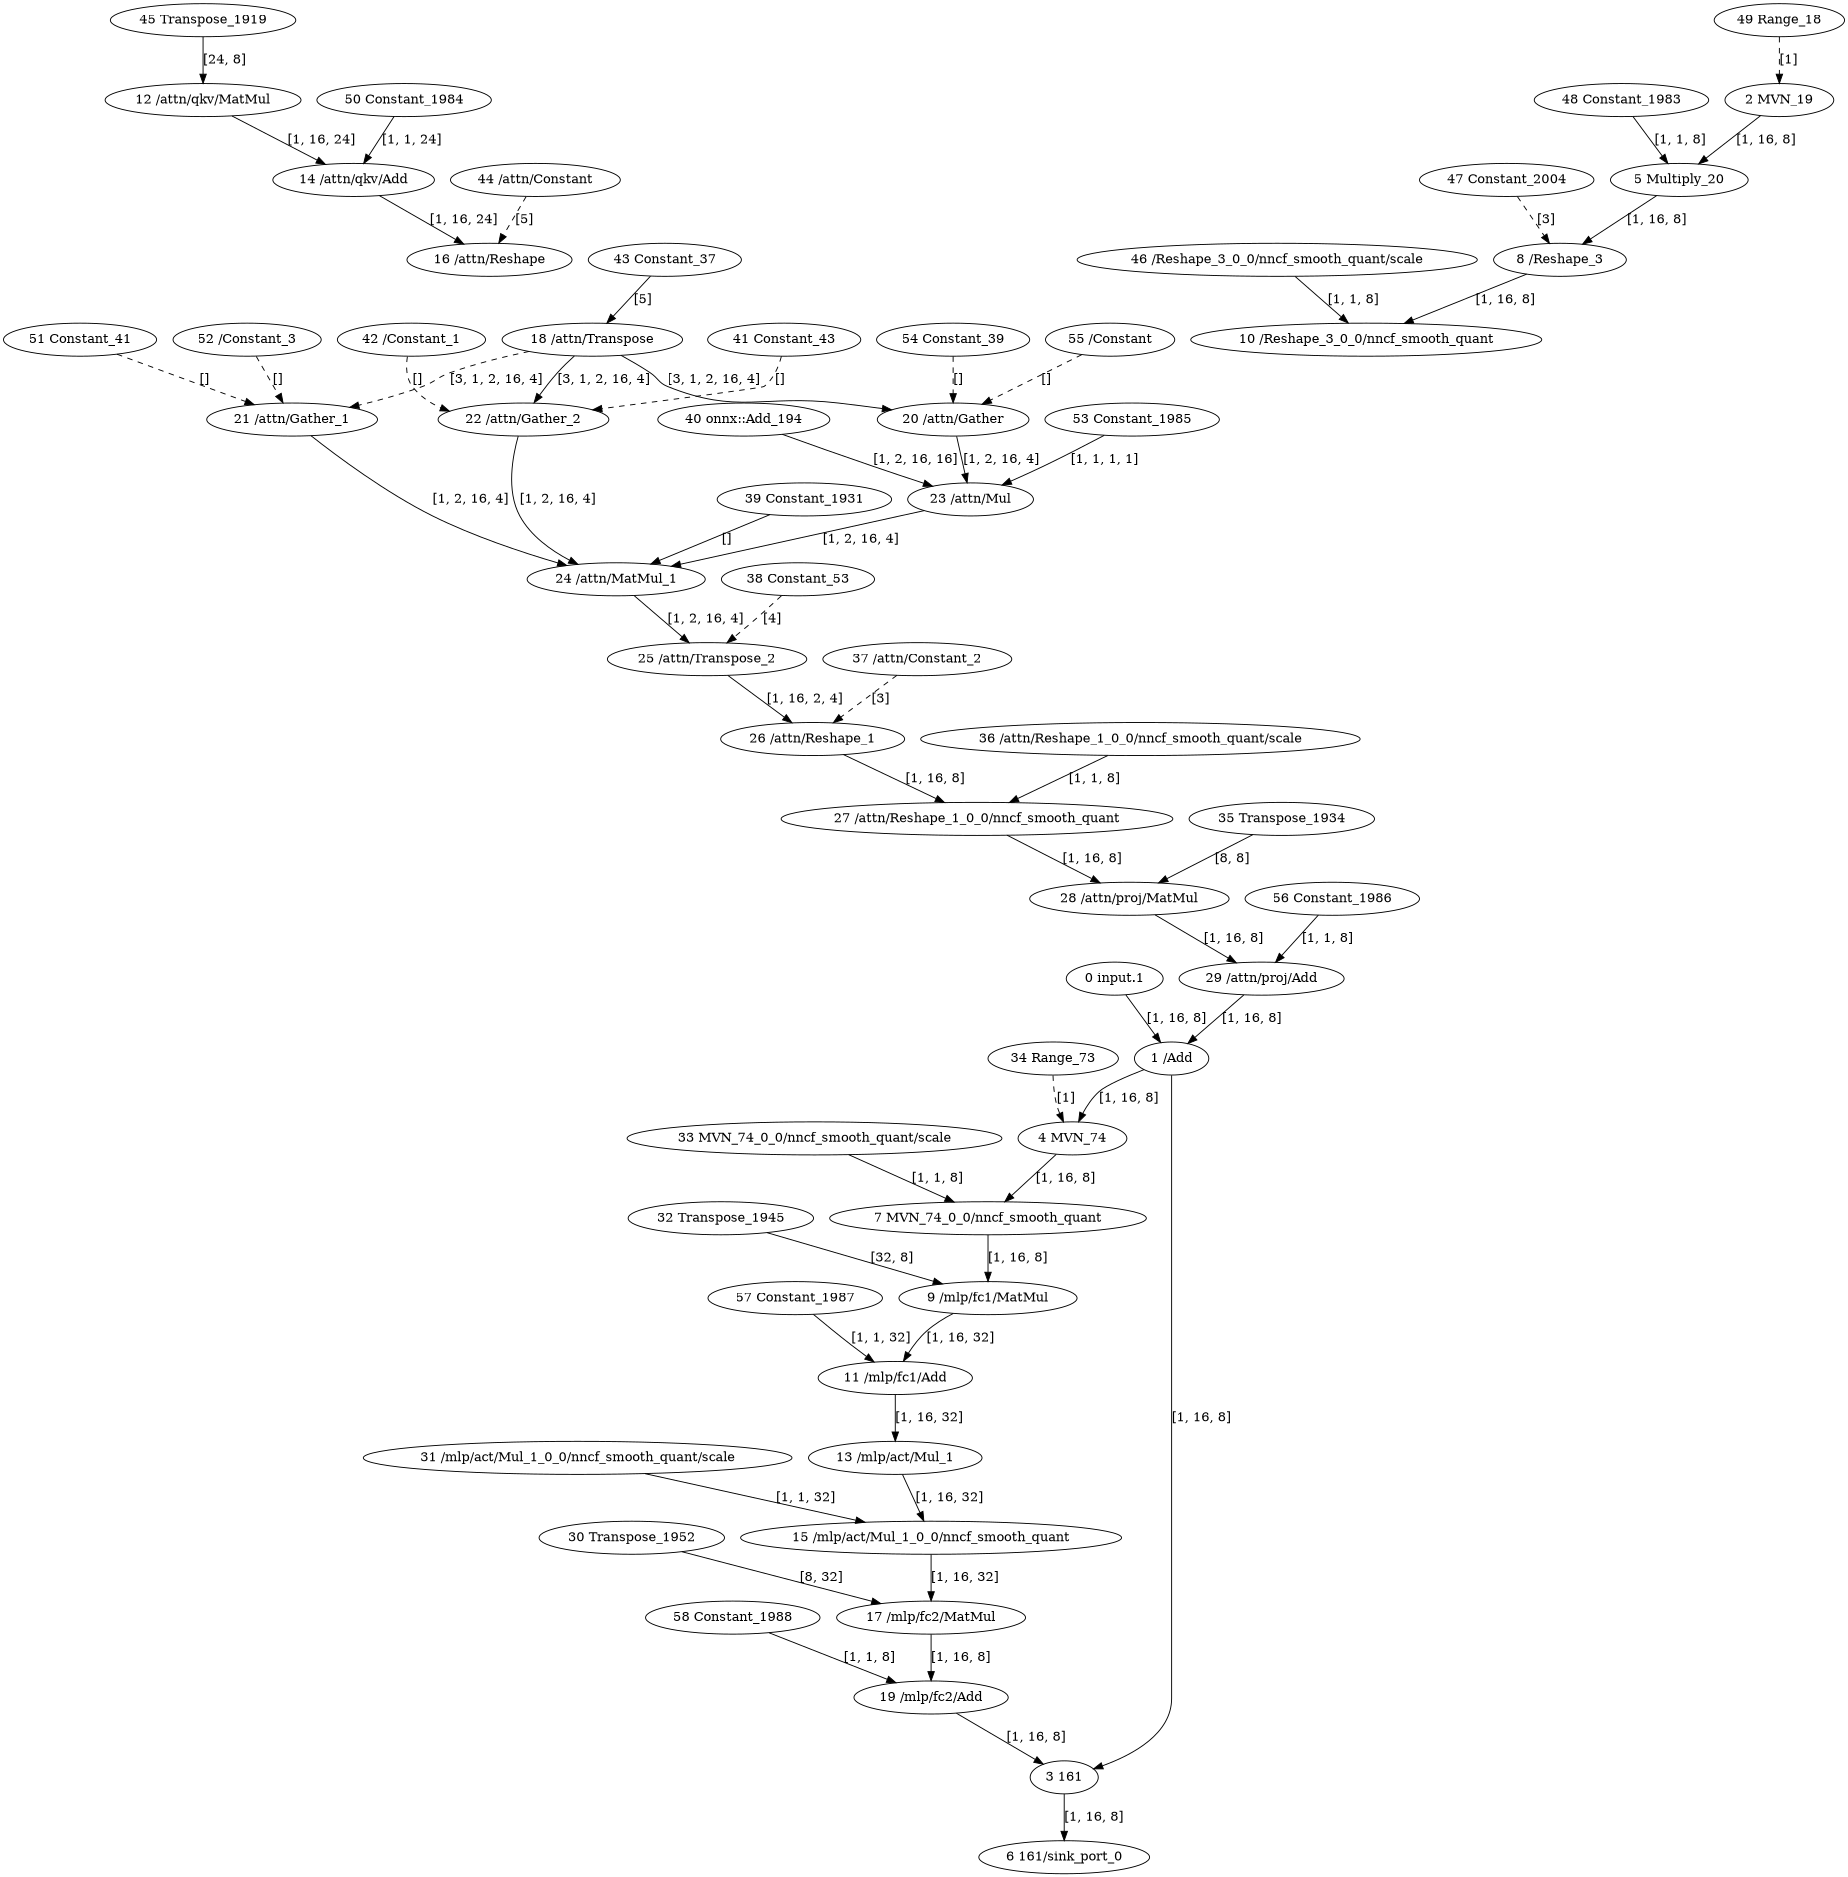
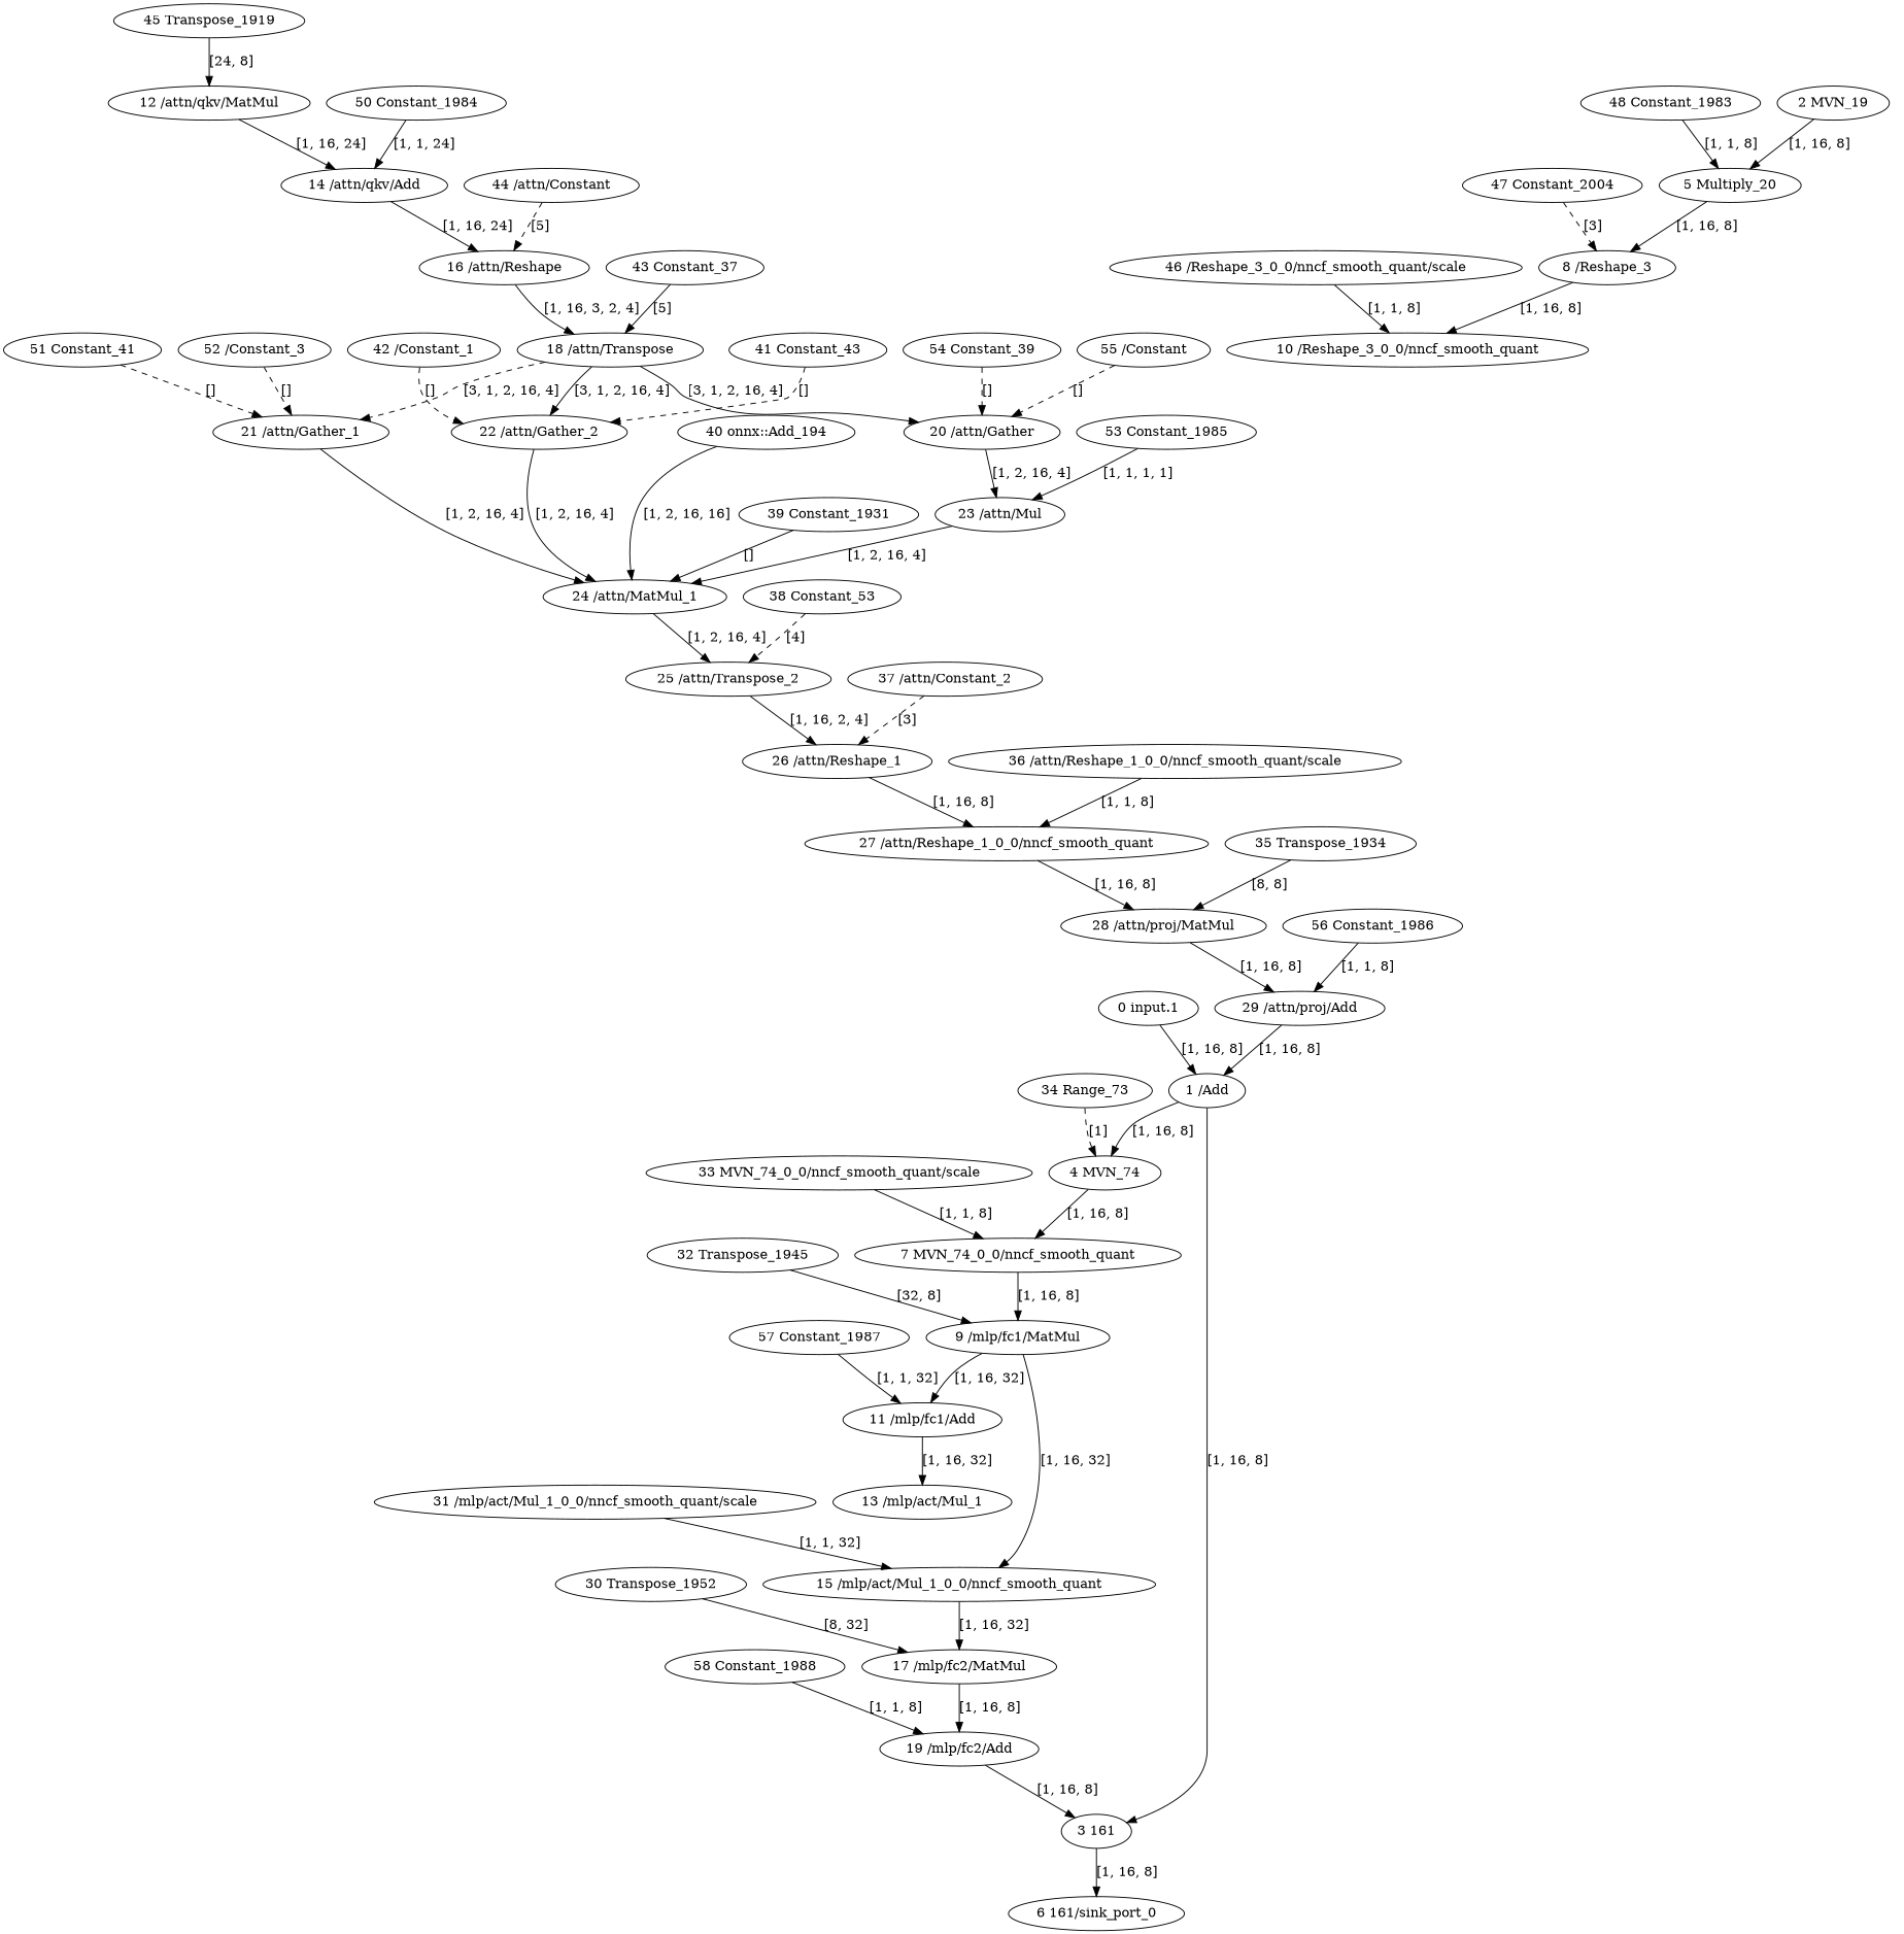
  strict digraph {
    node [type=Constant]
    edge [style=solid]
    "0 input.1" [type=Parameter]
    "1 /Add" [type=Add]
    "3 161" [type=Add]
    "4 MVN_74" [type=MVN]
    "2 MVN_19" [type=MVN]
    "5 Multiply_20" [type=Multiply]
    "6 161/sink_port_0" [type=Result]
    "7 MVN_74_0_0/nncf_smooth_quant" [type=Multiply]
    "8 /Reshape_3" [type=Reshape]
    "9 /mlp/fc1/MatMul" [type=MatMul]
    "10 /Reshape_3_0_0/nncf_smooth_quant" [type=Multiply]
    "11 /mlp/fc1/Add" [type=Add]
    "13 /mlp/act/Mul_1" [type=Gelu]
    "12 /attn/qkv/MatMul" [type=MatMul]
    "14 /attn/qkv/Add" [type=Add]
    "15 /mlp/act/Mul_1_0_0/nncf_smooth_quant" [type=Multiply]
    "16 /attn/Reshape" [type=Reshape]
    "17 /mlp/fc2/MatMul" [type=MatMul]
    "18 /attn/Transpose" [type=Transpose]
    "19 /mlp/fc2/Add" [type=Add]
    "20 /attn/Gather" [type=Gather]
    "21 /attn/Gather_1" [type=Gather]
    "22 /attn/Gather_2" [type=Gather]
    "23 /attn/Mul" [type=Multiply]
    "24 /attn/MatMul_1" [type=ScaledDotProductAttention]
    "25 /attn/Transpose_2" [type=Transpose]
    "26 /attn/Reshape_1" [type=Reshape]
    "27 /attn/Reshape_1_0_0/nncf_smooth_quant" [type=Multiply]
    "28 /attn/proj/MatMul" [type=MatMul]
    "29 /attn/proj/Add" [type=Add]
    "30 Transpose_1952"
    "31 /mlp/act/Mul_1_0_0/nncf_smooth_quant/scale"
    "32 Transpose_1945"
    "33 MVN_74_0_0/nncf_smooth_quant/scale"
    "34 Range_73"
    "35 Transpose_1934"
    "36 /attn/Reshape_1_0_0/nncf_smooth_quant/scale"
    "37 /attn/Constant_2"
    "38 Constant_53"
    "39 Constant_1931"
    n41 [label="40 onnx::Add_194"]
    "41 Constant_43"
    "42 /Constant_1"
    "43 Constant_37"
    "44 /attn/Constant"
    "45 Transpose_1919"
    "46 /Reshape_3_0_0/nncf_smooth_quant/scale"
    "47 Constant_2004"
    "48 Constant_1983"
-   "49 Range_18"
    "50 Constant_1984"
    "51 Constant_41"
    "52 /Constant_3"
    "53 Constant_1985"
    "54 Constant_39"
    "55 /Constant"
    "56 Constant_1986"
    "57 Constant_1987"
    "58 Constant_1988"
    "0 input.1" -> "1 /Add" [label="[1, 16, 8]"]
    "1 /Add" -> "3 161" [label="[1, 16, 8]"]
    "1 /Add" -> "4 MVN_74" [label="[1, 16, 8]"]
    "3 161" -> "6 161/sink_port_0" [label="[1, 16, 8]"]
    "4 MVN_74" -> "7 MVN_74_0_0/nncf_smooth_quant" [label="[1, 16, 8]"]
    "2 MVN_19" -> "5 Multiply_20" [label="[1, 16, 8]"]
    "5 Multiply_20" -> "8 /Reshape_3" [label="[1, 16, 8]"]
    "7 MVN_74_0_0/nncf_smooth_quant" -> "9 /mlp/fc1/MatMul" [label="[1, 16, 8]"]
    "8 /Reshape_3" -> "10 /Reshape_3_0_0/nncf_smooth_quant" [label="[1, 16, 8]"]
    "9 /mlp/fc1/MatMul" -> "11 /mlp/fc1/Add" [label="[1, 16, 32]"]
    "11 /mlp/fc1/Add" -> "13 /mlp/act/Mul_1" [label="[1, 16, 32]"]
-   "13 /mlp/act/Mul_1" -> "15 /mlp/act/Mul_1_0_0/nncf_smooth_quant" [label="[1, 16, 32]"]
+   "9 /mlp/fc1/MatMul" -> "15 /mlp/act/Mul_1_0_0/nncf_smooth_quant" [label="[1, 16, 32]"]
    "12 /attn/qkv/MatMul" -> "14 /attn/qkv/Add" [label="[1, 16, 24]"]
    "14 /attn/qkv/Add" -> "16 /attn/Reshape" [label="[1, 16, 24]"]
    "15 /mlp/act/Mul_1_0_0/nncf_smooth_quant" -> "17 /mlp/fc2/MatMul" [label="[1, 16, 32]"]
+   "16 /attn/Reshape" -> "18 /attn/Transpose" [label="[1, 16, 3, 2, 4]"]
    "17 /mlp/fc2/MatMul" -> "19 /mlp/fc2/Add" [label="[1, 16, 8]"]
    "18 /attn/Transpose" -> "20 /attn/Gather" [label="[3, 1, 2, 16, 4]"]
    "18 /attn/Transpose" -> "21 /attn/Gather_1" [label="[3, 1, 2, 16, 4]" style=dashed]
    "18 /attn/Transpose" -> "22 /attn/Gather_2" [label="[3, 1, 2, 16, 4]"]
    "19 /mlp/fc2/Add" -> "3 161" [label="[1, 16, 8]"]
    "20 /attn/Gather" -> "23 /attn/Mul" [label="[1, 2, 16, 4]"]
    "21 /attn/Gather_1" -> "24 /attn/MatMul_1" [label="[1, 2, 16, 4]"]
    "22 /attn/Gather_2" -> "24 /attn/MatMul_1" [label="[1, 2, 16, 4]"]
    "23 /attn/Mul" -> "24 /attn/MatMul_1" [label="[1, 2, 16, 4]"]
    "24 /attn/MatMul_1" -> "25 /attn/Transpose_2" [label="[1, 2, 16, 4]"]
    "25 /attn/Transpose_2" -> "26 /attn/Reshape_1" [label="[1, 16, 2, 4]"]
    "26 /attn/Reshape_1" -> "27 /attn/Reshape_1_0_0/nncf_smooth_quant" [label="[1, 16, 8]"]
    "27 /attn/Reshape_1_0_0/nncf_smooth_quant" -> "28 /attn/proj/MatMul" [label="[1, 16, 8]"]
    "28 /attn/proj/MatMul" -> "29 /attn/proj/Add" [label="[1, 16, 8]"]
    "29 /attn/proj/Add" -> "1 /Add" [label="[1, 16, 8]"]
    "30 Transpose_1952" -> "17 /mlp/fc2/MatMul" [label="[8, 32]"]
    "31 /mlp/act/Mul_1_0_0/nncf_smooth_quant/scale" -> "15 /mlp/act/Mul_1_0_0/nncf_smooth_quant" [label="[1, 1, 32]"]
    "32 Transpose_1945" -> "9 /mlp/fc1/MatMul" [label="[32, 8]"]
    "33 MVN_74_0_0/nncf_smooth_quant/scale" -> "7 MVN_74_0_0/nncf_smooth_quant" [label="[1, 1, 8]"]
    "34 Range_73" -> "4 MVN_74" [label="[1]" style=dashed]
    "35 Transpose_1934" -> "28 /attn/proj/MatMul" [label="[8, 8]"]
    "36 /attn/Reshape_1_0_0/nncf_smooth_quant/scale" -> "27 /attn/Reshape_1_0_0/nncf_smooth_quant" [label="[1, 1, 8]"]
    "37 /attn/Constant_2" -> "26 /attn/Reshape_1" [label="[3]" style=dashed]
    "38 Constant_53" -> "25 /attn/Transpose_2" [label="[4]" style=dashed]
    "39 Constant_1931" -> "24 /attn/MatMul_1" [label="[]"]
-   n41 -> "23 /attn/Mul" [label="[1, 2, 16, 16]"]
+   n41 -> "24 /attn/MatMul_1" [label="[1, 2, 16, 16]"]
    "41 Constant_43" -> "22 /attn/Gather_2" [label="[]" style=dashed]
    "42 /Constant_1" -> "22 /attn/Gather_2" [label="[]" style=dashed]
    "43 Constant_37" -> "18 /attn/Transpose" [label="[5]"]
    "44 /attn/Constant" -> "16 /attn/Reshape" [label="[5]" style=dashed]
    "45 Transpose_1919" -> "12 /attn/qkv/MatMul" [label="[24, 8]"]
    "46 /Reshape_3_0_0/nncf_smooth_quant/scale" -> "10 /Reshape_3_0_0/nncf_smooth_quant" [label="[1, 1, 8]"]
    "47 Constant_2004" -> "8 /Reshape_3" [label="[3]" style=dashed]
    "48 Constant_1983" -> "5 Multiply_20" [label="[1, 1, 8]"]
-   "49 Range_18" -> "2 MVN_19" [label="[1]" style=dashed]
    "50 Constant_1984" -> "14 /attn/qkv/Add" [label="[1, 1, 24]"]
    "51 Constant_41" -> "21 /attn/Gather_1" [label="[]" style=dashed]
    "52 /Constant_3" -> "21 /attn/Gather_1" [label="[]" style=dashed]
    "53 Constant_1985" -> "23 /attn/Mul" [label="[1, 1, 1, 1]"]
    "54 Constant_39" -> "20 /attn/Gather" [label="[]" style=dashed]
    "55 /Constant" -> "20 /attn/Gather" [label="[]" style=dashed]
    "56 Constant_1986" -> "29 /attn/proj/Add" [label="[1, 1, 8]"]
    "57 Constant_1987" -> "11 /mlp/fc1/Add" [label="[1, 1, 32]"]
    "58 Constant_1988" -> "19 /mlp/fc2/Add" [label="[1, 1, 8]"]
  }
